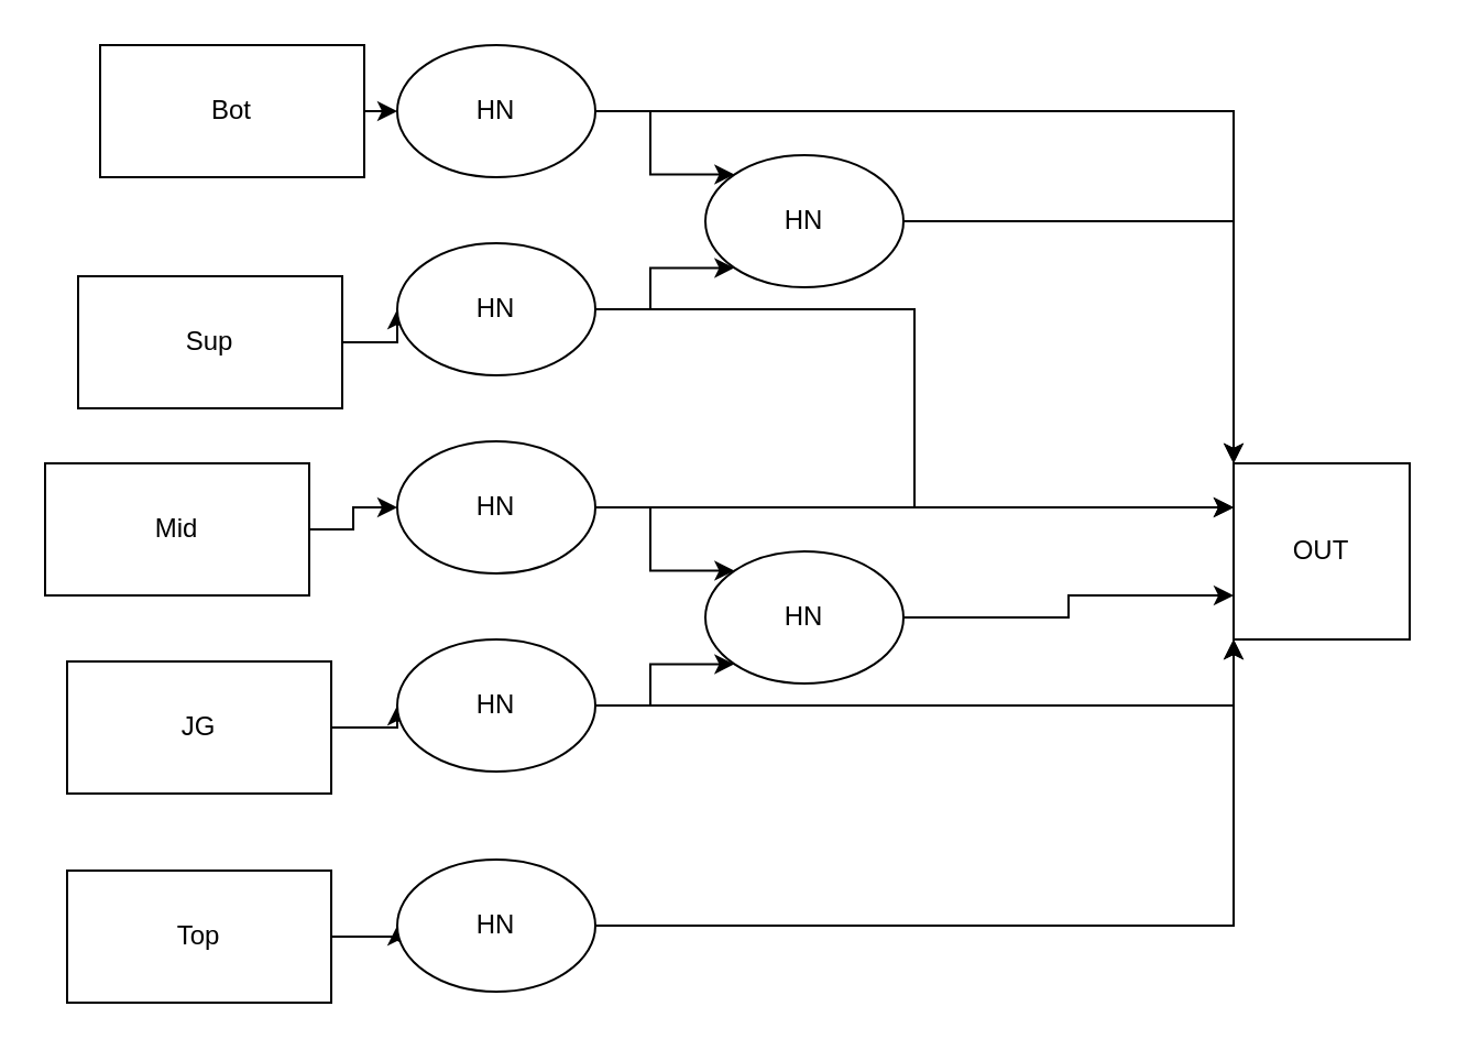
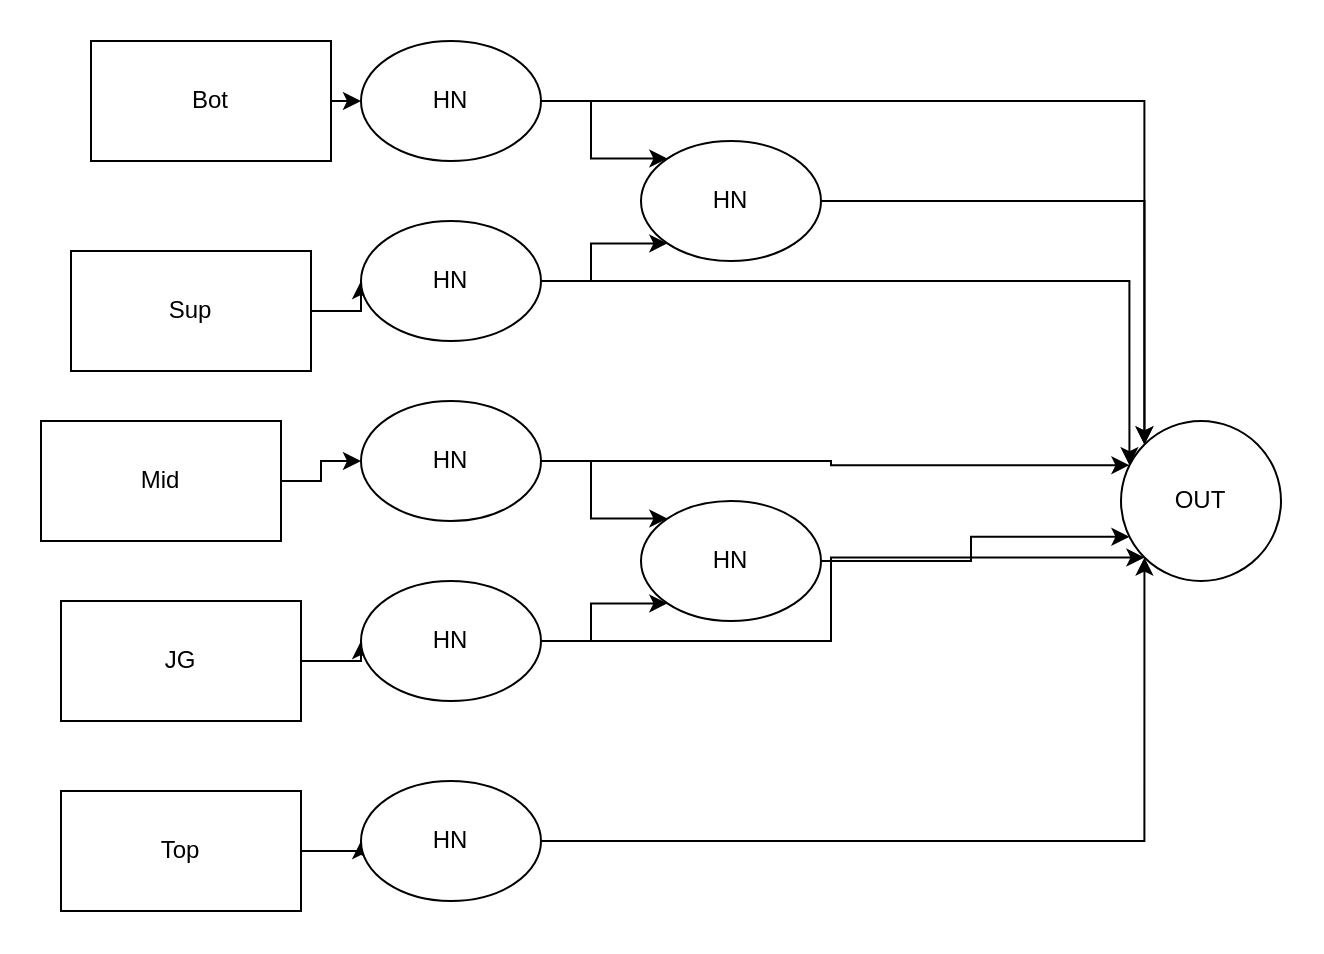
  <mxCell id="0" />
  <mxCell id="1" parent="0" />
  <mxCell id="2" style="edgeStyle=orthogonalEdgeStyle;rounded=0;orthogonalLoop=1;jettySize=auto;html=1;exitX=1;exitY=0.5;exitDx=0;exitDy=0;entryX=0;entryY=0.5;entryDx=0;entryDy=0;" edge="1" parent="1" source="3" target="14"><mxGeometry relative="1" as="geometry" /></mxCell>
  <mxCell id="3" value="Bot" style="rounded=0;whiteSpace=wrap;html=1;" vertex="1" parent="1"><mxGeometry x="45" y="20" width="120" height="60" as="geometry" /></mxCell>
  <mxCell id="4" style="edgeStyle=orthogonalEdgeStyle;rounded=0;orthogonalLoop=1;jettySize=auto;html=1;exitX=1;exitY=0.5;exitDx=0;exitDy=0;entryX=0;entryY=0.5;entryDx=0;entryDy=0;" edge="1" parent="1" source="5" target="17"><mxGeometry relative="1" as="geometry" /></mxCell>
  <mxCell id="5" value="Sup" style="rounded=0;whiteSpace=wrap;html=1;" vertex="1" parent="1"><mxGeometry x="35" y="125" width="120" height="60" as="geometry" /></mxCell>
  <mxCell id="6" style="edgeStyle=orthogonalEdgeStyle;rounded=0;orthogonalLoop=1;jettySize=auto;html=1;exitX=1;exitY=0.5;exitDx=0;exitDy=0;entryX=0;entryY=0.5;entryDx=0;entryDy=0;" edge="1" parent="1" source="7" target="20"><mxGeometry relative="1" as="geometry" /></mxCell>
  <mxCell id="7" value="Mid" style="rounded=0;whiteSpace=wrap;html=1;" vertex="1" parent="1"><mxGeometry x="20" y="210" width="120" height="60" as="geometry" /></mxCell>
  <mxCell id="8" style="edgeStyle=orthogonalEdgeStyle;rounded=0;orthogonalLoop=1;jettySize=auto;html=1;exitX=1;exitY=0.5;exitDx=0;exitDy=0;entryX=0;entryY=0.5;entryDx=0;entryDy=0;" edge="1" parent="1" source="9" target="23"><mxGeometry relative="1" as="geometry" /></mxCell>
  <mxCell id="9" value="JG" style="rounded=0;whiteSpace=wrap;html=1;" vertex="1" parent="1"><mxGeometry x="30" y="300" width="120" height="60" as="geometry" /></mxCell>
  <mxCell id="10" style="edgeStyle=orthogonalEdgeStyle;rounded=0;orthogonalLoop=1;jettySize=auto;html=1;exitX=1;exitY=0.5;exitDx=0;exitDy=0;entryX=0;entryY=0.5;entryDx=0;entryDy=0;" edge="1" parent="1" source="11" target="25"><mxGeometry relative="1" as="geometry" /></mxCell>
  <mxCell id="11" value="Top" style="rounded=0;whiteSpace=wrap;html=1;" vertex="1" parent="1"><mxGeometry x="30" y="395" width="120" height="60" as="geometry" /></mxCell>
  <mxCell id="12" style="edgeStyle=orthogonalEdgeStyle;rounded=0;orthogonalLoop=1;jettySize=auto;html=1;exitX=1;exitY=0.5;exitDx=0;exitDy=0;entryX=0;entryY=0;entryDx=0;entryDy=0;" edge="1" parent="1" source="14" target="27"><mxGeometry relative="1" as="geometry" /></mxCell>
  <mxCell id="13" style="edgeStyle=orthogonalEdgeStyle;rounded=0;orthogonalLoop=1;jettySize=auto;html=1;exitX=1;exitY=0.5;exitDx=0;exitDy=0;entryX=0;entryY=0;entryDx=0;entryDy=0;" edge="1" parent="1" source="14" target="30"><mxGeometry relative="1" as="geometry" /></mxCell>
  <mxCell id="14" value="HN" style="ellipse;whiteSpace=wrap;html=1;" vertex="1" parent="1"><mxGeometry x="180" y="20" width="90" height="60" as="geometry" /></mxCell>
  <mxCell id="15" style="edgeStyle=orthogonalEdgeStyle;rounded=0;orthogonalLoop=1;jettySize=auto;html=1;exitX=1;exitY=0.5;exitDx=0;exitDy=0;entryX=0;entryY=1;entryDx=0;entryDy=0;" edge="1" parent="1" source="17" target="27"><mxGeometry relative="1" as="geometry" /></mxCell>
  <mxCell id="16" style="edgeStyle=orthogonalEdgeStyle;rounded=0;orthogonalLoop=1;jettySize=auto;html=1;exitX=1;exitY=0.5;exitDx=0;exitDy=0;entryX=0;entryY=0.25;entryDx=0;entryDy=0;" edge="1" parent="1" source="17" target="30"><mxGeometry relative="1" as="geometry" /></mxCell>
  <mxCell id="17" value="HN" style="ellipse;whiteSpace=wrap;html=1;" vertex="1" parent="1"><mxGeometry x="180" y="110" width="90" height="60" as="geometry" /></mxCell>
  <mxCell id="18" style="edgeStyle=orthogonalEdgeStyle;rounded=0;orthogonalLoop=1;jettySize=auto;html=1;exitX=1;exitY=0.5;exitDx=0;exitDy=0;entryX=0;entryY=0;entryDx=0;entryDy=0;" edge="1" parent="1" source="20" target="29"><mxGeometry relative="1" as="geometry" /></mxCell>
  <mxCell id="19" style="edgeStyle=orthogonalEdgeStyle;rounded=0;orthogonalLoop=1;jettySize=auto;html=1;exitX=1;exitY=0.5;exitDx=0;exitDy=0;entryX=0;entryY=0.25;entryDx=0;entryDy=0;" edge="1" parent="1" source="20" target="30"><mxGeometry relative="1" as="geometry" /></mxCell>
  <mxCell id="20" value="HN" style="ellipse;whiteSpace=wrap;html=1;" vertex="1" parent="1"><mxGeometry x="180" y="200" width="90" height="60" as="geometry" /></mxCell>
  <mxCell id="21" style="edgeStyle=orthogonalEdgeStyle;rounded=0;orthogonalLoop=1;jettySize=auto;html=1;exitX=1;exitY=0.5;exitDx=0;exitDy=0;entryX=0;entryY=1;entryDx=0;entryDy=0;" edge="1" parent="1" source="23" target="29"><mxGeometry relative="1" as="geometry" /></mxCell>
  <mxCell id="22" style="edgeStyle=orthogonalEdgeStyle;rounded=0;orthogonalLoop=1;jettySize=auto;html=1;exitX=1;exitY=0.5;exitDx=0;exitDy=0;entryX=0;entryY=1;entryDx=0;entryDy=0;" edge="1" parent="1" source="23" target="30"><mxGeometry relative="1" as="geometry" /></mxCell>
  <mxCell id="23" value="HN" style="ellipse;whiteSpace=wrap;html=1;" vertex="1" parent="1"><mxGeometry x="180" y="290" width="90" height="60" as="geometry" /></mxCell>
  <mxCell id="24" style="edgeStyle=orthogonalEdgeStyle;rounded=0;orthogonalLoop=1;jettySize=auto;html=1;exitX=1;exitY=0.5;exitDx=0;exitDy=0;entryX=0;entryY=1;entryDx=0;entryDy=0;" edge="1" parent="1" source="25" target="30"><mxGeometry relative="1" as="geometry" /></mxCell>
  <mxCell id="25" value="HN" style="ellipse;whiteSpace=wrap;html=1;" vertex="1" parent="1"><mxGeometry x="180" y="390" width="90" height="60" as="geometry" /></mxCell>
  <mxCell id="26" style="edgeStyle=orthogonalEdgeStyle;rounded=0;orthogonalLoop=1;jettySize=auto;html=1;exitX=1;exitY=0.5;exitDx=0;exitDy=0;entryX=0;entryY=0;entryDx=0;entryDy=0;" edge="1" parent="1" source="27" target="30"><mxGeometry relative="1" as="geometry" /></mxCell>
  <mxCell id="27" value="HN" style="ellipse;whiteSpace=wrap;html=1;" vertex="1" parent="1"><mxGeometry x="320" y="70" width="90" height="60" as="geometry" /></mxCell>
  <mxCell id="28" style="edgeStyle=orthogonalEdgeStyle;rounded=0;orthogonalLoop=1;jettySize=auto;html=1;exitX=1;exitY=0.5;exitDx=0;exitDy=0;entryX=0;entryY=0.75;entryDx=0;entryDy=0;" edge="1" parent="1" source="29" target="30"><mxGeometry relative="1" as="geometry" /></mxCell>
  <mxCell id="29" value="HN" style="ellipse;whiteSpace=wrap;html=1;" vertex="1" parent="1"><mxGeometry x="320" y="250" width="90" height="60" as="geometry" /></mxCell>
- <mxCell id="30" value="OUT" style="whiteSpace=wrap;html=1;aspect=fixed;" vertex="1" parent="1"><mxGeometry x="560" y="210" width="80" height="80" as="geometry" /></mxCell>
+ <mxCell id="30" value="OUT" style="ellipse;whiteSpace=wrap;html=1;aspect=fixed;" vertex="1" parent="1"><mxGeometry x="560" y="210" width="80" height="80" as="geometry" /></mxCell>
